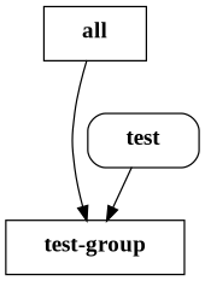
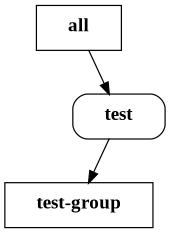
  digraph {
    rankdir=TB
    node [shape=record]
    n1 [label=< <table border="0" cellborder="0">   <tr><td><b>   <font face="Times New Roman, Bold" point-size="16">all</font>   </b></td></tr> </table> >]
    n2 [label=< <table border="0" cellborder="0">   <tr><td><b>   <font face="Times New Roman, Bold" point-size="16">test-group</font>   </b></td></tr> </table> >]
    n3 [label=< <table border="0" cellborder="0">   <tr><td><b>   <font face="Times New Roman, Bold" point-size="16">test</font>   </b></td></tr> </table> > style=rounded]
-   n1 -> n2
+   n1 -> n3
    n3 -> n2
  }
